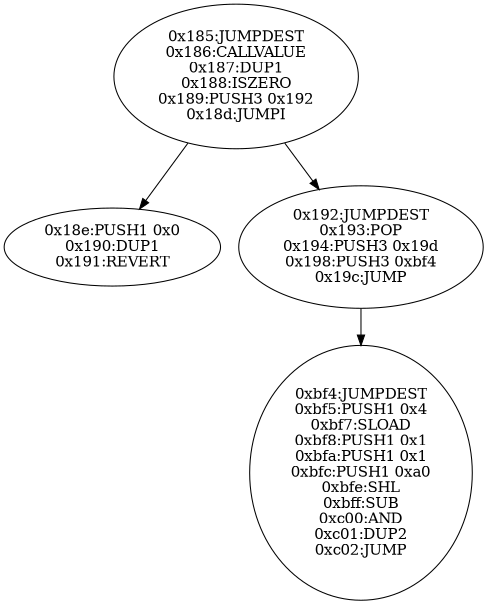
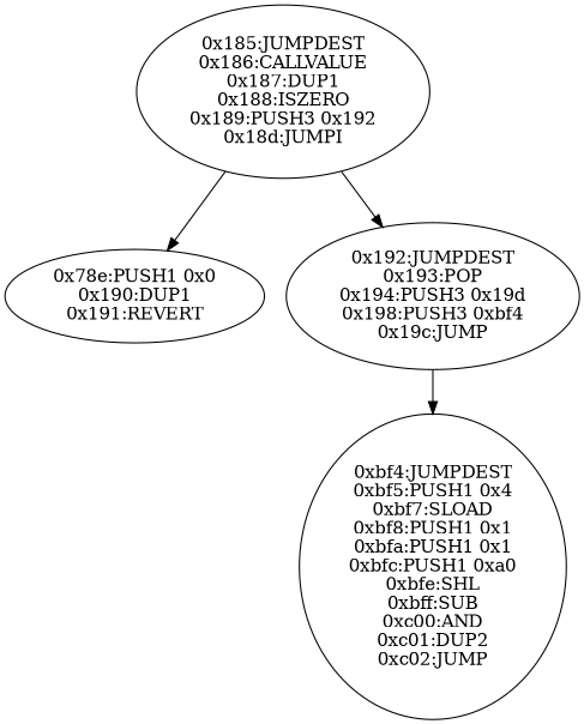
  digraph {
    n1 [label="0x185:JUMPDEST\n0x186:CALLVALUE\n0x187:DUP1\n0x188:ISZERO\n0x189:PUSH3 0x192\n0x18d:JUMPI"]
-   n2 [label="0x18e:PUSH1 0x0\n0x190:DUP1\n0x191:REVERT"]
+   n2 [label="0x78e:PUSH1 0x0\n0x190:DUP1\n0x191:REVERT"]
    n3 [label="0x192:JUMPDEST\n0x193:POP\n0x194:PUSH3 0x19d\n0x198:PUSH3 0xbf4\n0x19c:JUMP"]
    n4 [label="0xbf4:JUMPDEST\n0xbf5:PUSH1 0x4\n0xbf7:SLOAD\n0xbf8:PUSH1 0x1\n0xbfa:PUSH1 0x1\n0xbfc:PUSH1 0xa0\n0xbfe:SHL\n0xbff:SUB\n0xc00:AND\n0xc01:DUP2\n0xc02:JUMP"]
    n1 -> n2
    n1 -> n3
    n3 -> n4
  }
